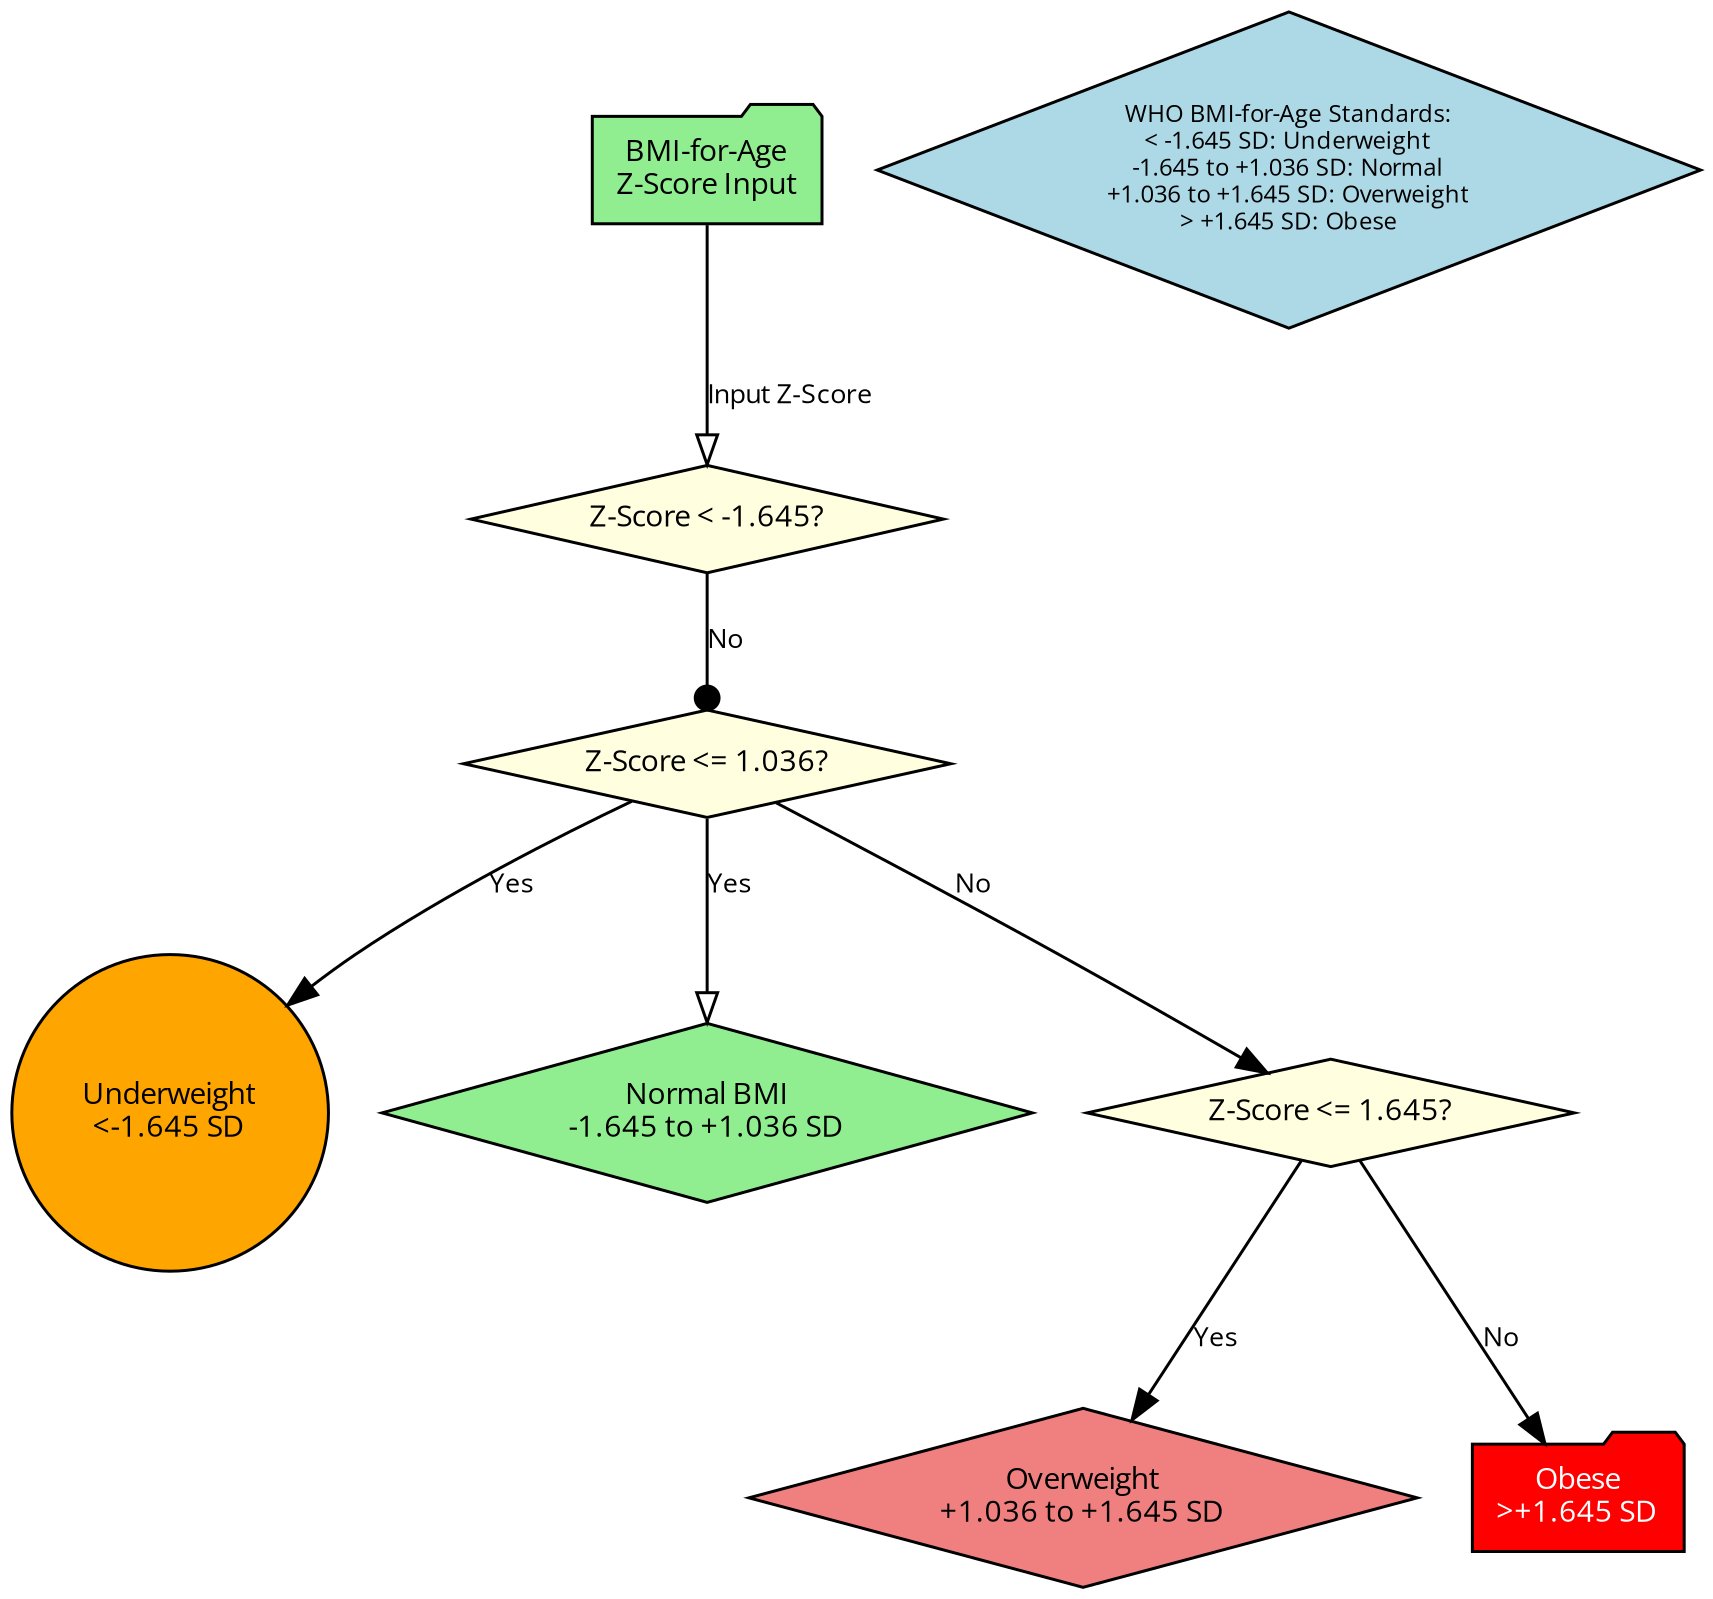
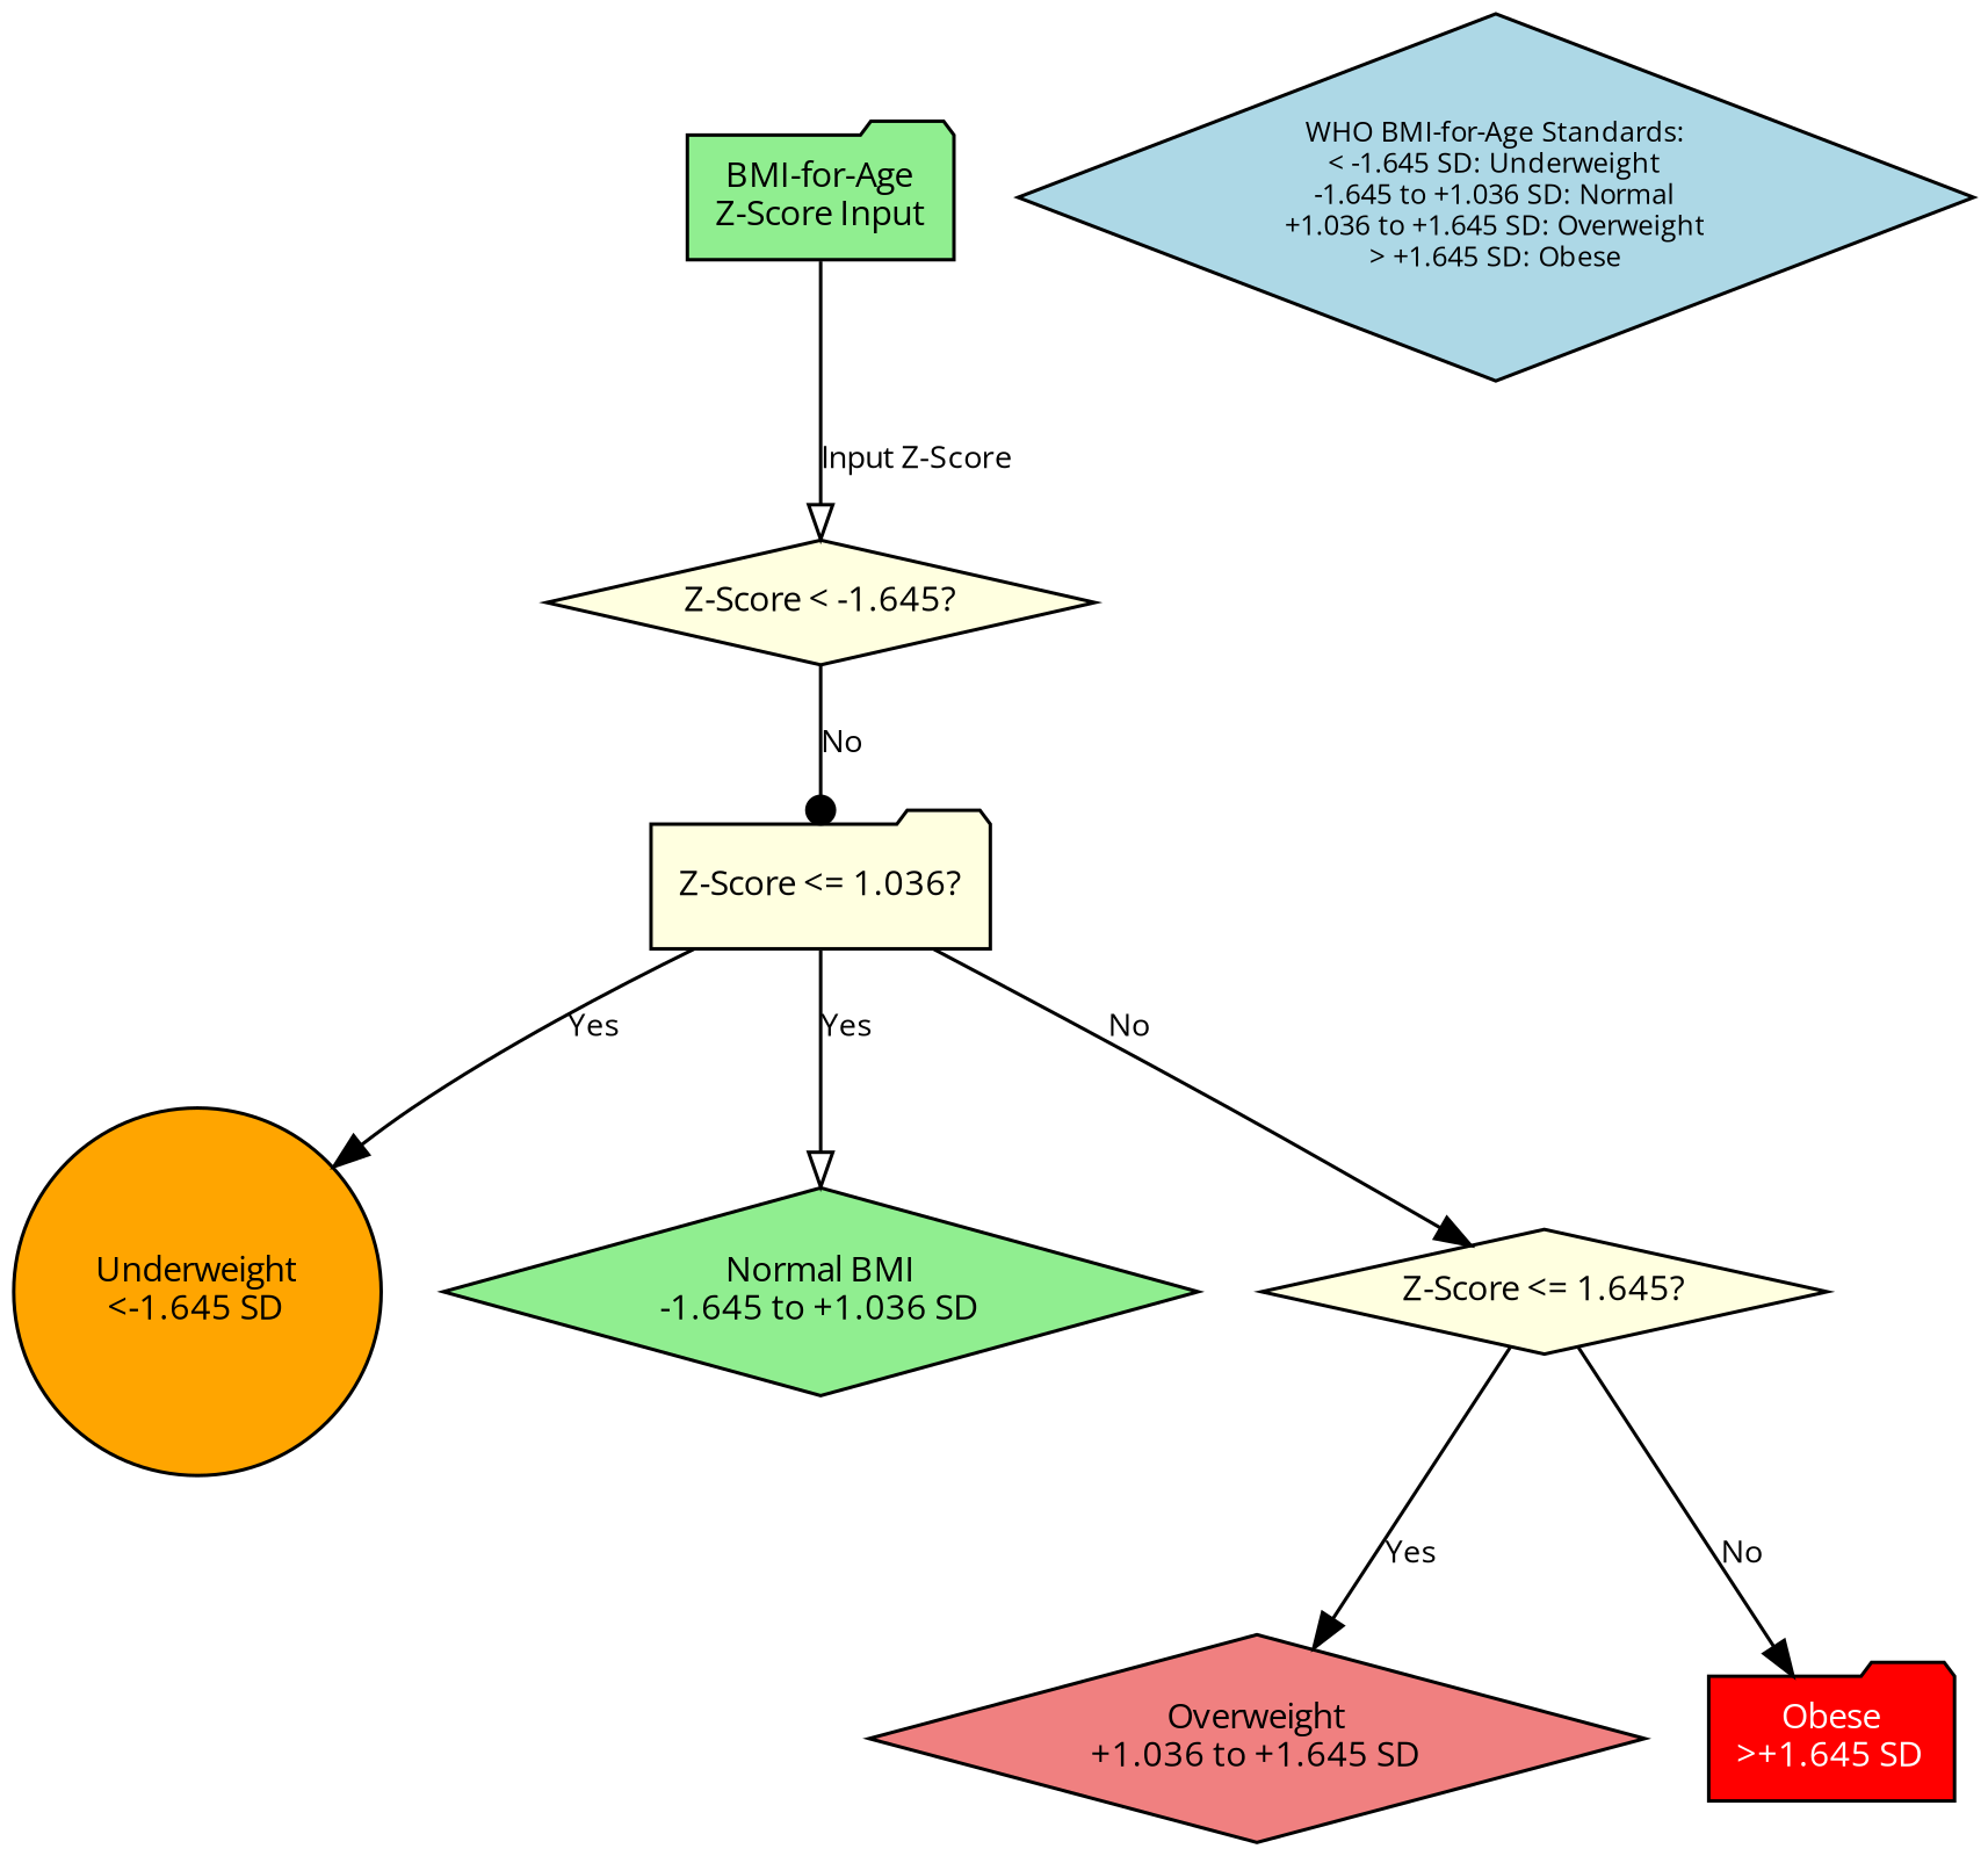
  digraph {
    bgcolor=white
    fontname="Open Sans"
    fontsize=12
    rankdir=TB
    node [fillcolor=lightyellow fontname="Open Sans" fontsize=10 shape=diamond style=filled]
    edge [arrowhead=normal fontname="Open Sans" fontsize=9 labeldistance=2]
    n1 [fillcolor=lightgreen label="BMI-for-Age\nZ-Score Input" shape=folder]
    n2 [label="Z-Score < -1.645?"]
-   n3 [label="Z-Score <= 1.036?"]
+   n3 [label="Z-Score <= 1.036?" shape=folder]
    n4 [fillcolor=orange label="Underweight\n<-1.645 SD" shape=circle]
    n5 [fillcolor=lightgreen label="Normal BMI\n-1.645 to +1.036 SD"]
    n6 [label="Z-Score <= 1.645?"]
    n7 [fillcolor=lightcoral label="Overweight\n+1.036 to +1.645 SD"]
    n8 [fillcolor=red fontcolor=white label="Obese\n>+1.645 SD" shape=folder]
    n9 [fillcolor=lightblue fontsize=8 label="WHO BMI-for-Age Standards:\n< -1.645 SD: Underweight\n-1.645 to +1.036 SD: Normal\n+1.036 to +1.645 SD: Overweight\n> +1.645 SD: Obese"]
    n1 -> n2 [arrowhead=onormal label="Input Z-Score"]
    n2 -> n3 [arrowhead=dot label=No]
    n3 -> n4 [label=Yes]
    n3 -> n5 [arrowhead=onormal label=Yes]
    n3 -> n6 [label=No]
    n6 -> n7 [label=Yes]
    n6 -> n8 [label=No]
  }
